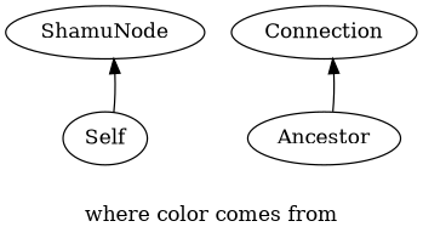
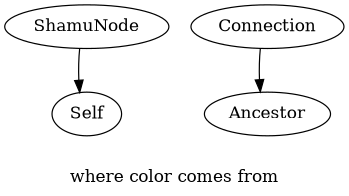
  digraph {
    label="where color comes from"
    ShamuNode
    Self
    Connection
    Ancestor
-   Self -> ShamuNode
-   Ancestor -> Connection
+   ShamuNode -> Self
+   Connection -> Ancestor
  }
